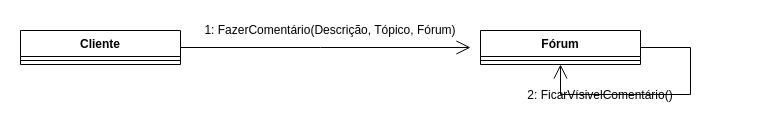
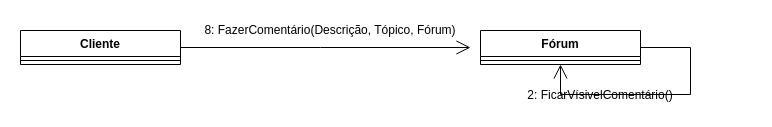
  <mxCell id="0" />
  <mxCell id="1" parent="0" />
  <mxCell id="2" style="edgeStyle=orthogonalEdgeStyle;rounded=0;jumpSize=7;orthogonalLoop=1;jettySize=auto;html=1;exitX=1;exitY=0.5;exitDx=0;exitDy=0;startArrow=none;startFill=0;startSize=13;endArrow=open;endFill=0;endSize=12;" edge="1" parent="1" source="3"><mxGeometry relative="1" as="geometry"><mxPoint x="470" y="47" as="targetPoint" /></mxGeometry></mxCell>
  <mxCell id="3" value="Cliente" style="swimlane;fontStyle=1;align=center;verticalAlign=top;childLayout=stackLayout;horizontal=1;startSize=26;horizontalStack=0;resizeParent=1;resizeParentMax=0;resizeLast=0;collapsible=1;marginBottom=0;" vertex="1" parent="1"><mxGeometry x="20" y="30" width="160" height="34" as="geometry" /></mxCell>
  <mxCell id="4" value="" style="line;strokeWidth=1;fillColor=none;align=left;verticalAlign=middle;spacingTop=-1;spacingLeft=3;spacingRight=3;rotatable=0;labelPosition=right;points=[];portConstraint=eastwest;" vertex="1" parent="3"><mxGeometry y="26" width="160" height="8" as="geometry" /></mxCell>
  <mxCell id="5" value="Fórum" style="swimlane;fontStyle=1;align=center;verticalAlign=top;childLayout=stackLayout;horizontal=1;startSize=26;horizontalStack=0;resizeParent=1;resizeParentMax=0;resizeLast=0;collapsible=1;marginBottom=0;" vertex="1" parent="1"><mxGeometry x="480" y="30" width="160" height="34" as="geometry" /></mxCell>
  <mxCell id="6" value="" style="line;strokeWidth=1;fillColor=none;align=left;verticalAlign=middle;spacingTop=-1;spacingLeft=3;spacingRight=3;rotatable=0;labelPosition=right;points=[];portConstraint=eastwest;" vertex="1" parent="5"><mxGeometry y="26" width="160" height="8" as="geometry" /></mxCell>
- <mxCell id="7" value="1: FazerComentário(Descrição, Tópico, Fórum)" style="text;html=1;strokeColor=none;fillColor=none;align=center;verticalAlign=middle;whiteSpace=wrap;rounded=0;" vertex="1" parent="1"><mxGeometry x="190" y="20" width="280" height="20" as="geometry" /></mxCell>
+ <mxCell id="7" value="8: FazerComentário(Descrição, Tópico, Fórum)" style="text;html=1;strokeColor=none;fillColor=none;align=center;verticalAlign=middle;whiteSpace=wrap;rounded=0;" vertex="1" parent="1"><mxGeometry x="190" y="20" width="280" height="20" as="geometry" /></mxCell>
  <mxCell id="8" value="2: FicarVísivelComentário()" style="text;html=1;strokeColor=none;fillColor=none;align=center;verticalAlign=middle;whiteSpace=wrap;rounded=0;" vertex="1" parent="1"><mxGeometry x="450" y="85" width="300" height="20" as="geometry" /></mxCell>
  <mxCell id="9" style="edgeStyle=orthogonalEdgeStyle;rounded=0;jumpSize=7;orthogonalLoop=1;jettySize=auto;html=1;exitX=1;exitY=0.5;exitDx=0;exitDy=0;entryX=0.5;entryY=1;entryDx=0;entryDy=0;startArrow=none;startFill=0;startSize=13;endArrow=open;endFill=0;endSize=12;" edge="1" parent="1" source="5" target="5"><mxGeometry relative="1" as="geometry"><Array as="points"><mxPoint x="690" y="47" /><mxPoint x="690" y="94" /><mxPoint x="560" y="94" /></Array></mxGeometry></mxCell>
